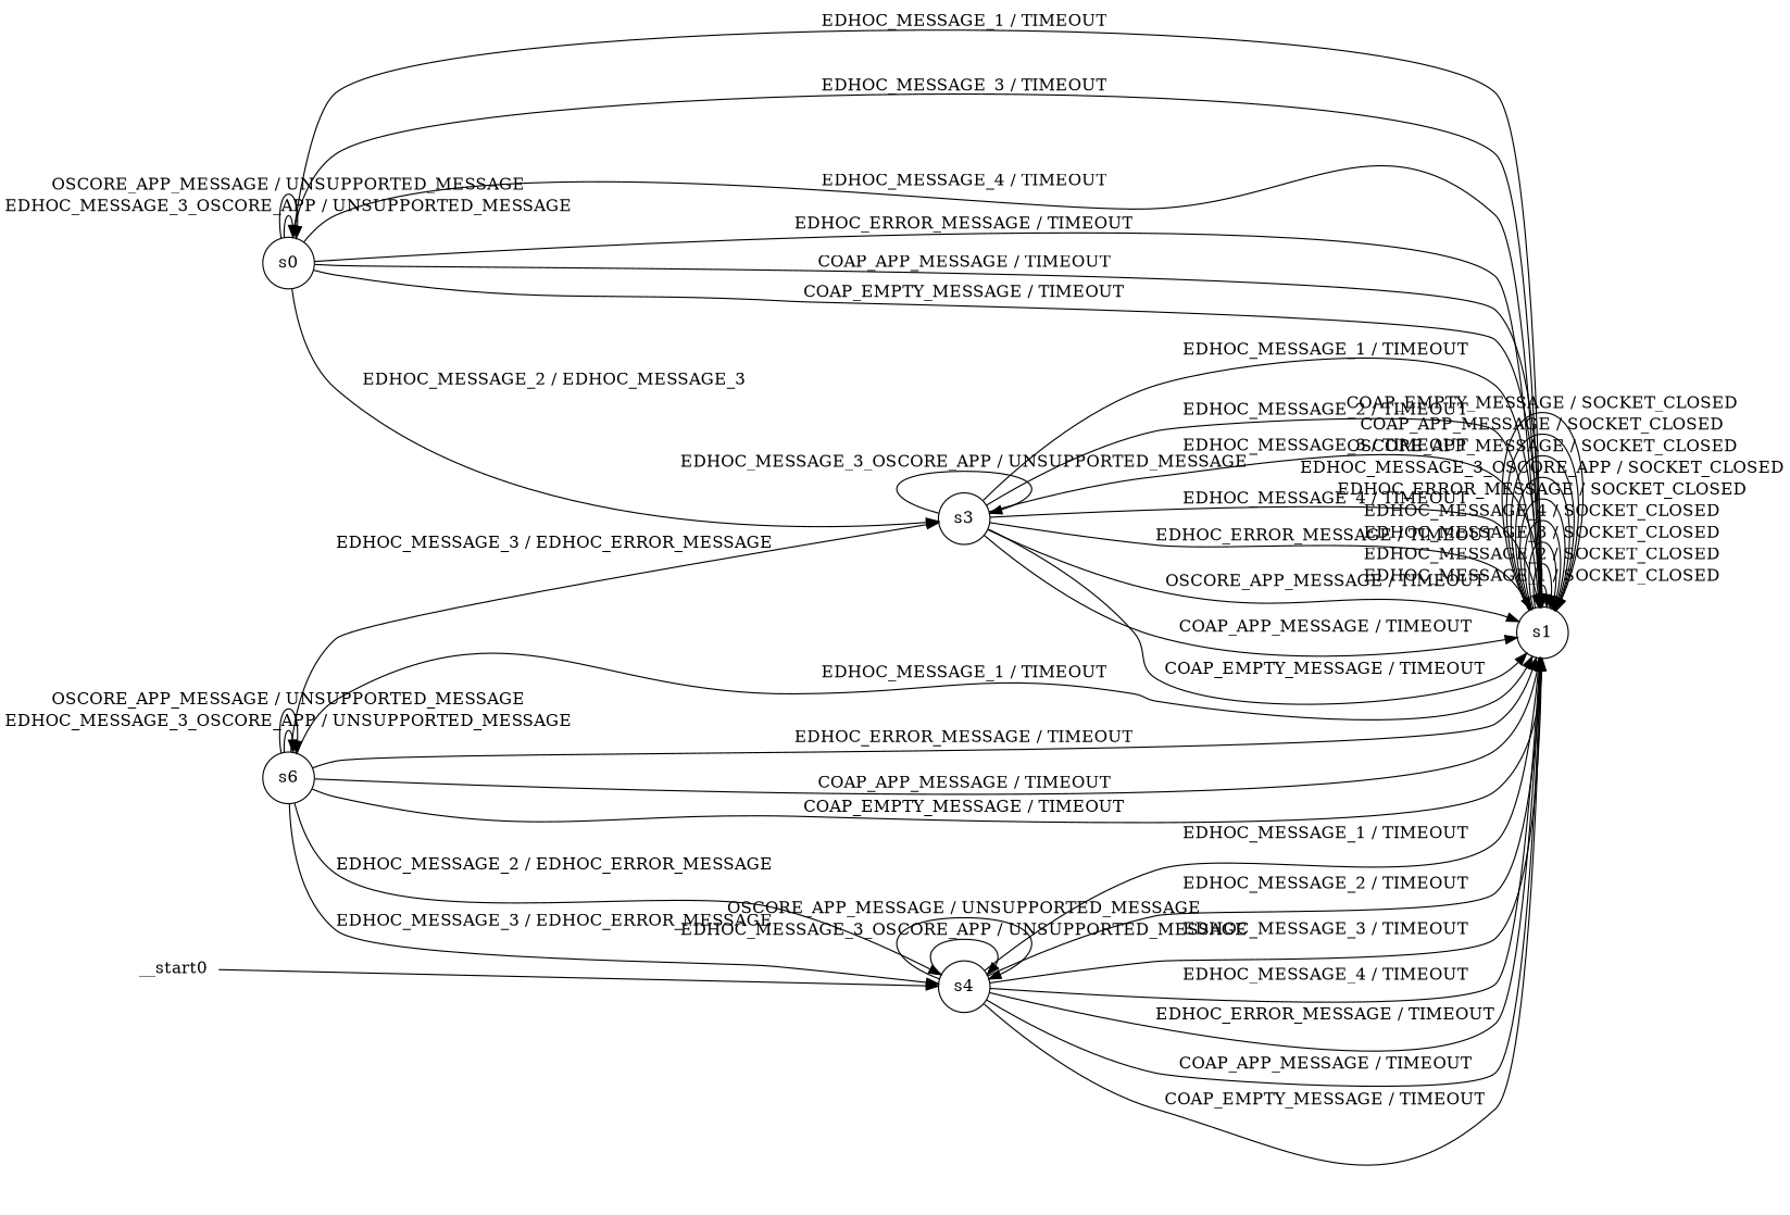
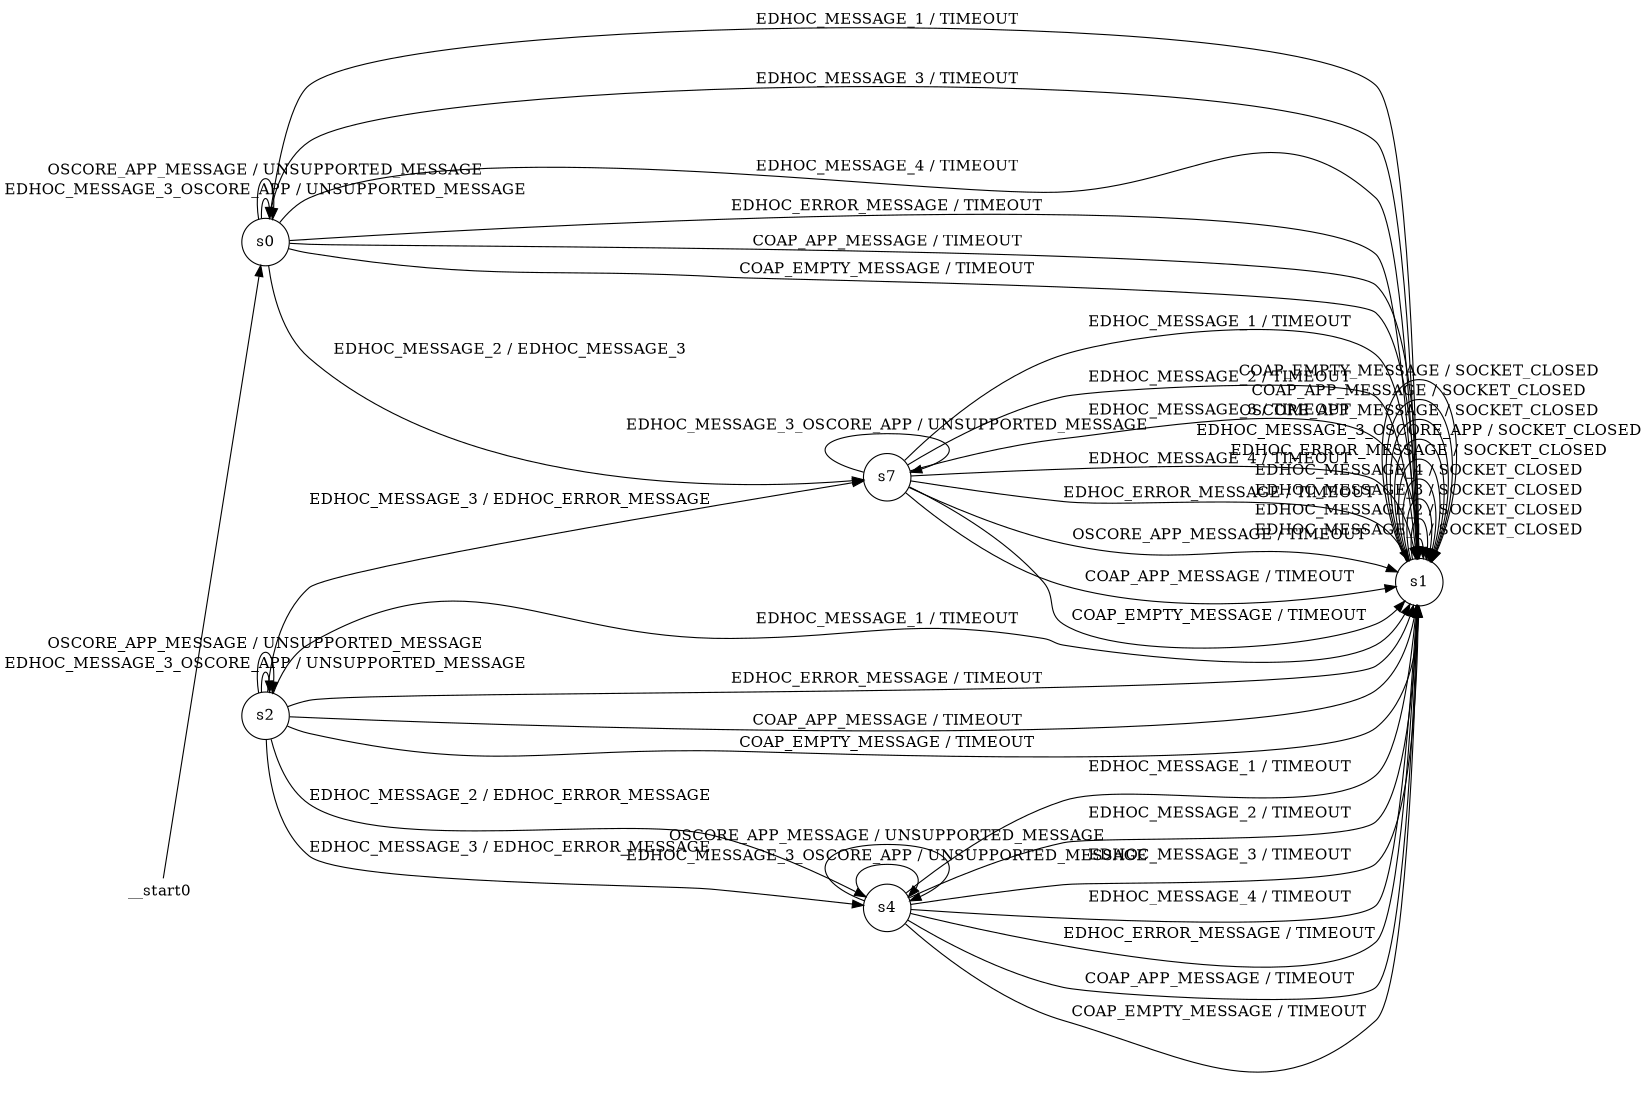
  digraph {
    rankdir=LR
    node [shape=circle]
    n1 [label=s0]
    n2 [label=s1]
-   n3 [label=s3]
-   n4 [label=s6]
+   n3 [label=s7]
+   n4 [label=s2]
    n5 [label=s4]
    __start0 [height=0 shape=none width=0]
    n1 -> n1 [label="EDHOC_MESSAGE_3_OSCORE_APP / UNSUPPORTED_MESSAGE"]
    n1 -> n1 [label="OSCORE_APP_MESSAGE / UNSUPPORTED_MESSAGE"]
    n1 -> n2 [label="EDHOC_MESSAGE_1 / TIMEOUT"]
    n1 -> n2 [label="EDHOC_MESSAGE_3 / TIMEOUT"]
    n1 -> n2 [label="EDHOC_MESSAGE_4 / TIMEOUT"]
    n1 -> n2 [label="EDHOC_ERROR_MESSAGE / TIMEOUT"]
    n1 -> n2 [label="COAP_APP_MESSAGE / TIMEOUT"]
    n1 -> n2 [label="COAP_EMPTY_MESSAGE / TIMEOUT"]
    n1 -> n3 [label="EDHOC_MESSAGE_2 / EDHOC_MESSAGE_3"]
    n2 -> n2 [label="EDHOC_MESSAGE_1 / SOCKET_CLOSED"]
    n2 -> n2 [label="EDHOC_MESSAGE_2 / SOCKET_CLOSED"]
    n2 -> n2 [label="EDHOC_MESSAGE_3 / SOCKET_CLOSED"]
    n2 -> n2 [label="EDHOC_MESSAGE_4 / SOCKET_CLOSED"]
    n2 -> n2 [label="EDHOC_ERROR_MESSAGE / SOCKET_CLOSED"]
    n2 -> n2 [label="EDHOC_MESSAGE_3_OSCORE_APP / SOCKET_CLOSED"]
    n2 -> n2 [label="OSCORE_APP_MESSAGE / SOCKET_CLOSED"]
    n2 -> n2 [label="COAP_APP_MESSAGE / SOCKET_CLOSED"]
    n2 -> n2 [label="COAP_EMPTY_MESSAGE / SOCKET_CLOSED"]
    n3 -> n2 [label="EDHOC_MESSAGE_1 / TIMEOUT"]
    n3 -> n2 [label="EDHOC_MESSAGE_2 / TIMEOUT"]
    n3 -> n2 [label="EDHOC_MESSAGE_3 / TIMEOUT"]
    n3 -> n2 [label="EDHOC_MESSAGE_4 / TIMEOUT"]
    n3 -> n2 [label="EDHOC_ERROR_MESSAGE / TIMEOUT"]
    n3 -> n2 [label="OSCORE_APP_MESSAGE / TIMEOUT"]
    n3 -> n2 [label="COAP_APP_MESSAGE / TIMEOUT"]
    n3 -> n2 [label="COAP_EMPTY_MESSAGE / TIMEOUT"]
    n3 -> n3 [label="EDHOC_MESSAGE_3_OSCORE_APP / UNSUPPORTED_MESSAGE"]
    n4 -> n2 [label="EDHOC_MESSAGE_1 / TIMEOUT"]
    n4 -> n2 [label="EDHOC_ERROR_MESSAGE / TIMEOUT"]
    n4 -> n2 [label="COAP_APP_MESSAGE / TIMEOUT"]
    n4 -> n2 [label="COAP_EMPTY_MESSAGE / TIMEOUT"]
    n4 -> n3 [label="EDHOC_MESSAGE_3 / EDHOC_ERROR_MESSAGE"]
    n4 -> n4 [label="EDHOC_MESSAGE_3_OSCORE_APP / UNSUPPORTED_MESSAGE"]
    n4 -> n4 [label="OSCORE_APP_MESSAGE / UNSUPPORTED_MESSAGE"]
    n4 -> n5 [label="EDHOC_MESSAGE_2 / EDHOC_ERROR_MESSAGE"]
    n4 -> n5 [label="EDHOC_MESSAGE_3 / EDHOC_ERROR_MESSAGE"]
    n5 -> n2 [label="EDHOC_MESSAGE_1 / TIMEOUT"]
    n5 -> n2 [label="EDHOC_MESSAGE_2 / TIMEOUT"]
    n5 -> n2 [label="EDHOC_MESSAGE_3 / TIMEOUT"]
    n5 -> n2 [label="EDHOC_MESSAGE_4 / TIMEOUT"]
    n5 -> n2 [label="EDHOC_ERROR_MESSAGE / TIMEOUT"]
    n5 -> n2 [label="COAP_APP_MESSAGE / TIMEOUT"]
    n5 -> n2 [label="COAP_EMPTY_MESSAGE / TIMEOUT"]
    n5 -> n5 [label="EDHOC_MESSAGE_3_OSCORE_APP / UNSUPPORTED_MESSAGE"]
    n5 -> n5 [label="OSCORE_APP_MESSAGE / UNSUPPORTED_MESSAGE"]
-   __start0 -> n5
+   __start0 -> n1
  }
